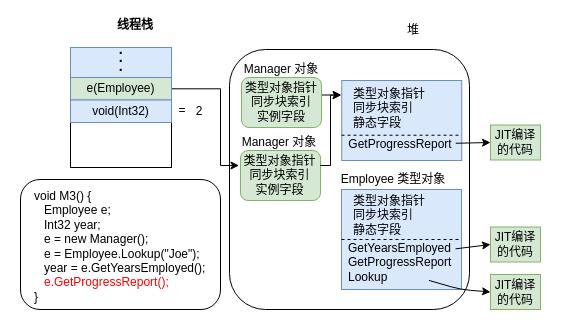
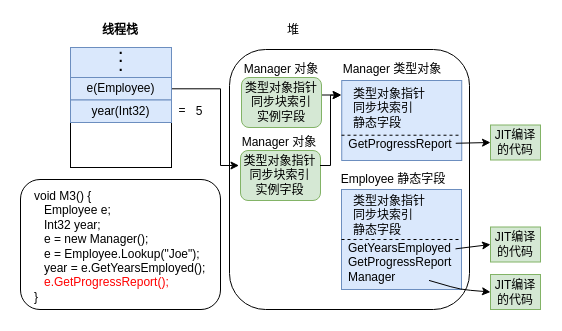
  <mxCell id="0" />
  <mxCell id="1" parent="0" />
  <mxCell id="2" value="" style="rounded=0;whiteSpace=wrap;html=1;" parent="1" vertex="1"><mxGeometry x="70" y="47" width="101" height="120" as="geometry" /></mxCell>
  <mxCell id="3" value="" style="rounded=1;whiteSpace=wrap;html=1;" parent="1" vertex="1"><mxGeometry x="20" y="179" width="200" height="130" as="geometry" /></mxCell>
  <mxCell id="4" value="void M3() {&lt;br&gt;&amp;nbsp; &lt;font color=&quot;#ff0000&quot;&gt;&amp;nbsp;&lt;/font&gt;Employee e;&lt;br&gt;&amp;nbsp; &amp;nbsp;Int32 year;&lt;br&gt;&amp;nbsp; &amp;nbsp;e = new Manager();&lt;br&gt;&amp;nbsp; &amp;nbsp;e = Employee.Lookup(&quot;Joe&quot;);&lt;br&gt;&amp;nbsp; &amp;nbsp;year = e.GetYearsEmployed();&lt;br&gt;&amp;nbsp; &amp;nbsp;&lt;font color=&quot;#ff0000&quot;&gt;e.GetProgressReport();&lt;/font&gt;&lt;br&gt;}" style="text;html=1;strokeColor=none;fillColor=none;align=left;verticalAlign=top;whiteSpace=wrap;rounded=0;" parent="1" vertex="1"><mxGeometry x="32" y="182" width="180" height="120" as="geometry" /></mxCell>
  <mxCell id="5" value="" style="rounded=1;whiteSpace=wrap;html=1;" parent="1" vertex="1"><mxGeometry x="229" y="49" width="240" height="260" as="geometry" /></mxCell>
  <mxCell id="6" value="" style="rounded=0;whiteSpace=wrap;html=1;fillColor=#dae8fc;strokeColor=#6c8ebf;" parent="1" vertex="1"><mxGeometry x="70" y="47" width="101" height="30" as="geometry" /></mxCell>
  <mxCell id="7" value="" style="group" parent="1" vertex="1" connectable="0"><mxGeometry x="101" y="43" width="40" height="37" as="geometry" /></mxCell>
  <mxCell id="8" value="&lt;b&gt;&lt;font style=&quot;font-size: 14px&quot;&gt;·&lt;/font&gt;&lt;/b&gt;" style="text;html=1;strokeColor=none;fillColor=none;align=center;verticalAlign=middle;whiteSpace=wrap;rounded=0;" parent="7" vertex="1"><mxGeometry width="40" height="20" as="geometry" /></mxCell>
  <mxCell id="9" value="&lt;b&gt;&lt;font style=&quot;font-size: 14px&quot;&gt;·&lt;/font&gt;&lt;/b&gt;" style="text;html=1;strokeColor=none;fillColor=none;align=center;verticalAlign=middle;whiteSpace=wrap;rounded=0;" parent="7" vertex="1"><mxGeometry y="8" width="40" height="20" as="geometry" /></mxCell>
  <mxCell id="10" value="&lt;b&gt;&lt;font style=&quot;font-size: 14px&quot;&gt;·&lt;/font&gt;&lt;/b&gt;" style="text;html=1;strokeColor=none;fillColor=none;align=center;verticalAlign=middle;whiteSpace=wrap;rounded=0;" parent="7" vertex="1"><mxGeometry y="17" width="40" height="20" as="geometry" /></mxCell>
- <mxCell id="11" value="线程栈" style="text;html=1;strokeColor=none;fillColor=none;align=center;verticalAlign=middle;whiteSpace=wrap;rounded=0;fontStyle=1" parent="1" vertex="1"><mxGeometry x="115" y="15" width="40" height="20" as="geometry" /></mxCell>
- <mxCell id="12" value="堆" style="text;html=1;strokeColor=none;fillColor=none;align=center;verticalAlign=middle;whiteSpace=wrap;rounded=0;" parent="1" vertex="1"><mxGeometry x="393" y="20" width="40" height="20" as="geometry" /></mxCell>
+ <mxCell id="11" value="线程栈" style="text;html=1;strokeColor=none;fillColor=none;align=center;verticalAlign=middle;whiteSpace=wrap;rounded=0;fontStyle=1" parent="1" vertex="1"><mxGeometry x="100" y="20" width="40" height="20" as="geometry" /></mxCell>
+ <mxCell id="12" value="堆" style="text;html=1;strokeColor=none;fillColor=none;align=center;verticalAlign=middle;whiteSpace=wrap;rounded=0;" parent="1" vertex="1"><mxGeometry x="273" y="20" width="40" height="20" as="geometry" /></mxCell>
  <mxCell id="13" value="" style="group" parent="1" vertex="1" connectable="0"><mxGeometry x="341.24" y="80" width="120" height="80" as="geometry" /></mxCell>
  <mxCell id="14" value="" style="rounded=0;whiteSpace=wrap;html=1;fillColor=#dae8fc;strokeColor=#6c8ebf;" parent="13" vertex="1"><mxGeometry width="120" height="80" as="geometry" /></mxCell>
  <mxCell id="15" value="类型对象指针&lt;br&gt;同步块索引&lt;br&gt;静态字段" style="text;html=1;strokeColor=none;fillColor=none;align=left;verticalAlign=top;whiteSpace=wrap;rounded=0;" parent="13" vertex="1"><mxGeometry x="10" width="90" height="50" as="geometry" /></mxCell>
  <mxCell id="16" value="GetProgressReport" style="text;html=1;strokeColor=none;fillColor=none;align=center;verticalAlign=middle;whiteSpace=wrap;rounded=0;" parent="13" vertex="1"><mxGeometry x="4" y="54" width="110" height="20" as="geometry" /></mxCell>
  <mxCell id="17" value="" style="endArrow=none;dashed=1;html=1;entryX=0.998;entryY=0.684;entryDx=0;entryDy=0;exitX=-0.002;exitY=0.684;exitDx=0;exitDy=0;entryPerimeter=0;exitPerimeter=0;" parent="13" source="14" target="14" edge="1"><mxGeometry width="50" height="50" relative="1" as="geometry"><mxPoint x="-130" y="80" as="sourcePoint" /><mxPoint x="-80" y="30" as="targetPoint" /></mxGeometry></mxCell>
  <mxCell id="18" value="" style="group" parent="1" vertex="1" connectable="0"><mxGeometry x="341" y="189" width="120" height="100" as="geometry" /></mxCell>
  <mxCell id="19" value="" style="rounded=0;whiteSpace=wrap;html=1;fillColor=#dae8fc;strokeColor=#6c8ebf;" parent="18" vertex="1"><mxGeometry width="120" height="100" as="geometry" /></mxCell>
  <mxCell id="20" value="类型对象指针&lt;br&gt;同步块索引&lt;br&gt;静态字段" style="text;html=1;strokeColor=none;fillColor=none;align=left;verticalAlign=top;whiteSpace=wrap;rounded=0;" parent="18" vertex="1"><mxGeometry x="10" y="-2" width="90" height="45.455" as="geometry" /></mxCell>
  <mxCell id="21" value="" style="endArrow=none;dashed=1;html=1;entryX=1;entryY=0.5;entryDx=0;entryDy=0;exitX=0;exitY=0.5;exitDx=0;exitDy=0;" parent="18" source="19" target="19" edge="1"><mxGeometry width="50" height="50" relative="1" as="geometry"><mxPoint x="-130" y="72.727" as="sourcePoint" /><mxPoint x="-80" y="27.273" as="targetPoint" /></mxGeometry></mxCell>
- <mxCell id="22" value="GetYearsEmployed&lt;br&gt;GetProgressReport&lt;br&gt;Lookup" style="text;html=1;strokeColor=none;fillColor=none;align=left;verticalAlign=middle;whiteSpace=wrap;rounded=0;" parent="18" vertex="1"><mxGeometry x="5" y="54.545" width="110" height="36.364" as="geometry" /></mxCell>
- <mxCell id="24" value="Employee 类型对象" style="text;html=1;strokeColor=none;fillColor=none;align=center;verticalAlign=middle;whiteSpace=wrap;rounded=0;" parent="1" vertex="1"><mxGeometry x="338" y="169" width="110" height="20" as="geometry" /></mxCell>
+ <mxCell id="22" value="GetYearsEmployed&lt;br&gt;GetProgressReport&lt;br&gt;Manager" style="text;html=1;strokeColor=none;fillColor=none;align=left;verticalAlign=middle;whiteSpace=wrap;rounded=0;" parent="18" vertex="1"><mxGeometry x="5" y="54.545" width="110" height="36.364" as="geometry" /></mxCell>
+ <mxCell id="23" value="Manager 类型对象" style="text;html=1;strokeColor=none;fillColor=none;align=center;verticalAlign=middle;whiteSpace=wrap;rounded=0;" parent="1" vertex="1"><mxGeometry x="337" y="59" width="110" height="20" as="geometry" /></mxCell>
+ <mxCell id="24" value="Employee 静态字段" style="text;html=1;strokeColor=none;fillColor=none;align=center;verticalAlign=middle;whiteSpace=wrap;rounded=0;" parent="1" vertex="1"><mxGeometry x="338" y="169" width="110" height="20" as="geometry" /></mxCell>
  <mxCell id="25" style="edgeStyle=orthogonalEdgeStyle;rounded=0;orthogonalLoop=1;jettySize=auto;html=1;entryX=0;entryY=0.25;entryDx=0;entryDy=0;" parent="1" source="26" target="39" edge="1"><mxGeometry relative="1" as="geometry"><mxPoint x="210" y="59" as="targetPoint" /><Array as="points"><mxPoint x="220" y="88" /><mxPoint x="220" y="165" /></Array></mxGeometry></mxCell>
- <mxCell id="26" value="e(Employee)" style="rounded=0;whiteSpace=wrap;html=1;fillColor=#d5e8d4;strokeColor=#6c8ebf;" parent="1" vertex="1"><mxGeometry x="70" y="77" width="101" height="22.5" as="geometry" /></mxCell>
- <mxCell id="27" value="void(Int32)" style="rounded=0;whiteSpace=wrap;html=1;fillColor=#dae8fc;strokeColor=#6c8ebf;" parent="1" vertex="1"><mxGeometry x="70" y="99.5" width="101" height="22.5" as="geometry" /></mxCell>
+ <mxCell id="26" value="e(Employee)" style="rounded=0;whiteSpace=wrap;html=1;fillColor=#dae8fc;strokeColor=#6c8ebf;" parent="1" vertex="1"><mxGeometry x="70" y="77" width="101" height="22.5" as="geometry" /></mxCell>
+ <mxCell id="27" value="year(Int32)" style="rounded=0;whiteSpace=wrap;html=1;fillColor=#dae8fc;strokeColor=#6c8ebf;" parent="1" vertex="1"><mxGeometry x="70" y="99.5" width="101" height="22.5" as="geometry" /></mxCell>
  <mxCell id="28" value="=" style="text;html=1;strokeColor=none;fillColor=none;align=center;verticalAlign=middle;whiteSpace=wrap;rounded=0;" parent="1" vertex="1"><mxGeometry x="172" y="100" width="20" height="20" as="geometry" /></mxCell>
- <mxCell id="29" value="2" style="text;html=1;strokeColor=none;fillColor=none;align=center;verticalAlign=middle;whiteSpace=wrap;rounded=0;" parent="1" vertex="1"><mxGeometry x="188.5" y="100.75" width="20" height="20" as="geometry" /></mxCell>
+ <mxCell id="29" value="5" style="text;html=1;strokeColor=none;fillColor=none;align=center;verticalAlign=middle;whiteSpace=wrap;rounded=0;" parent="1" vertex="1"><mxGeometry x="188.5" y="100.75" width="20" height="20" as="geometry" /></mxCell>
  <mxCell id="30" style="edgeStyle=orthogonalEdgeStyle;rounded=0;orthogonalLoop=1;jettySize=auto;html=1;exitX=1;exitY=0.25;exitDx=0;exitDy=0;entryX=-0.002;entryY=0.182;entryDx=0;entryDy=0;entryPerimeter=0;" parent="1" source="36" target="14" edge="1"><mxGeometry relative="1" as="geometry" /></mxCell>
  <mxCell id="31" value="Manager 对象" style="text;html=1;strokeColor=none;fillColor=none;align=center;verticalAlign=middle;whiteSpace=wrap;rounded=0;" parent="1" vertex="1"><mxGeometry x="239" y="59" width="84" height="20" as="geometry" /></mxCell>
  <mxCell id="32" value="Manager 对象" style="text;html=1;strokeColor=none;fillColor=none;align=center;verticalAlign=middle;whiteSpace=wrap;rounded=0;" parent="1" vertex="1"><mxGeometry x="237" y="132" width="84" height="20" as="geometry" /></mxCell>
  <mxCell id="33" value="JIT编译&lt;br&gt;的代码" style="rounded=0;whiteSpace=wrap;html=1;fillColor=#d5e8d4;strokeColor=#82b366;" parent="1" vertex="1"><mxGeometry x="490" y="274" width="50" height="35" as="geometry" /></mxCell>
  <mxCell id="34" value="" style="group" parent="1" vertex="1" connectable="0"><mxGeometry x="241" y="77" width="80" height="50" as="geometry" /></mxCell>
  <mxCell id="35" value="" style="rounded=1;whiteSpace=wrap;html=1;fillColor=#d5e8d4;strokeColor=#82b366;" parent="34" vertex="1"><mxGeometry width="80" height="50" as="geometry" /></mxCell>
  <mxCell id="36" value="类型对象指针&lt;br&gt;同步块索引&lt;br&gt;实例字段" style="text;html=1;strokeColor=none;fillColor=none;align=center;verticalAlign=middle;whiteSpace=wrap;rounded=0;" parent="34" vertex="1"><mxGeometry y="10" width="80" height="30" as="geometry" /></mxCell>
  <mxCell id="37" value="" style="rounded=1;whiteSpace=wrap;html=1;fillColor=#d5e8d4;strokeColor=#82b366;" parent="1" vertex="1"><mxGeometry x="240" y="150" width="80" height="50" as="geometry" /></mxCell>
  <mxCell id="38" style="edgeStyle=orthogonalEdgeStyle;rounded=0;orthogonalLoop=1;jettySize=auto;html=1;exitX=1;exitY=0.25;exitDx=0;exitDy=0;entryX=-0.006;entryY=0.183;entryDx=0;entryDy=0;entryPerimeter=0;" parent="1" source="39" target="14" edge="1"><mxGeometry relative="1" as="geometry"><Array as="points"><mxPoint x="330" y="165" /><mxPoint x="330" y="95" /></Array></mxGeometry></mxCell>
  <mxCell id="39" value="类型对象指针&lt;br&gt;同步块索引&lt;br&gt;实例字段" style="text;html=1;strokeColor=none;fillColor=none;align=center;verticalAlign=middle;whiteSpace=wrap;rounded=0;" parent="1" vertex="1"><mxGeometry x="238.5" y="155" width="81" height="40" as="geometry" /></mxCell>
  <mxCell id="40" value="" style="endArrow=classic;html=1;entryX=0;entryY=0.5;entryDx=0;entryDy=0;exitX=0.75;exitY=1;exitDx=0;exitDy=0;" parent="1" source="22" target="33" edge="1"><mxGeometry width="50" height="50" relative="1" as="geometry"><mxPoint x="460" y="389" as="sourcePoint" /><mxPoint x="510" y="339" as="targetPoint" /><Array as="points"><mxPoint x="460" y="289" /></Array></mxGeometry></mxCell>
  <mxCell id="41" value="JIT编译&lt;br&gt;的代码" style="rounded=0;whiteSpace=wrap;html=1;fillColor=#d5e8d4;strokeColor=#82b366;" parent="1" vertex="1"><mxGeometry x="490" y="226.5" width="50" height="35" as="geometry" /></mxCell>
  <mxCell id="42" value="" style="endArrow=classic;html=1;entryX=0;entryY=0.5;entryDx=0;entryDy=0;exitX=0.991;exitY=0.132;exitDx=0;exitDy=0;exitPerimeter=0;" parent="1" source="22" target="41" edge="1"><mxGeometry width="50" height="50" relative="1" as="geometry"><mxPoint x="250" y="319" as="sourcePoint" /><mxPoint x="300" y="269" as="targetPoint" /></mxGeometry></mxCell>
  <mxCell id="43" value="JIT编译&lt;br&gt;的代码" style="rounded=0;whiteSpace=wrap;html=1;fillColor=#d5e8d4;strokeColor=#82b366;" parent="1" vertex="1"><mxGeometry x="490" y="124.5" width="50" height="35" as="geometry" /></mxCell>
  <mxCell id="44" value="" style="endArrow=classic;html=1;entryX=0;entryY=0.5;entryDx=0;entryDy=0;" parent="1" source="16" target="43" edge="1"><mxGeometry width="50" height="50" relative="1" as="geometry"><mxPoint x="430" y="180" as="sourcePoint" /><mxPoint x="480" y="130" as="targetPoint" /></mxGeometry></mxCell>
